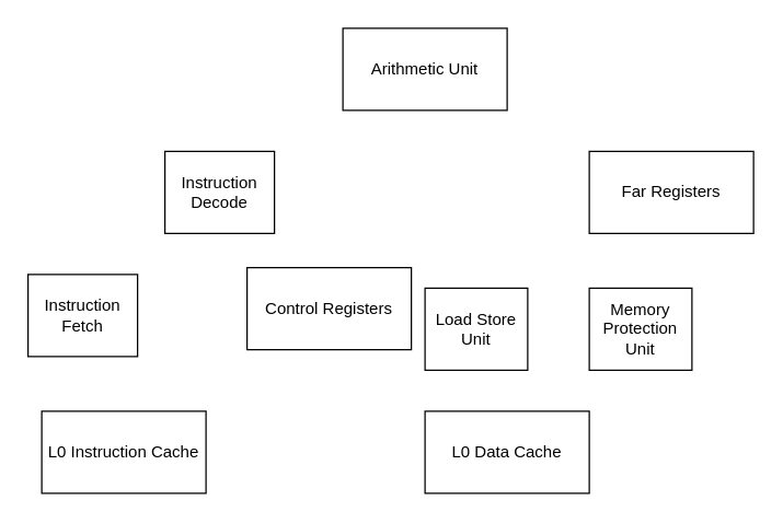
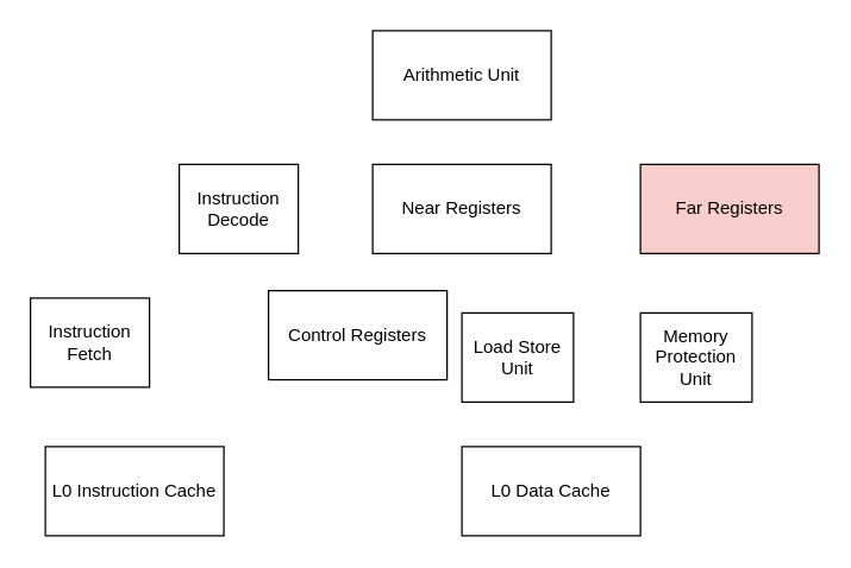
  <mxCell id="0" />
  <mxCell id="1" parent="0" />
  <mxCell id="2" value="L0 Instruction Cache" style="rounded=0;whiteSpace=wrap;html=1;" vertex="1" parent="1"><mxGeometry x="30" y="300" width="120" height="60" as="geometry" /></mxCell>
  <mxCell id="3" value="L0 Data Cache" style="rounded=0;whiteSpace=wrap;html=1;" vertex="1" parent="1"><mxGeometry x="310" y="300" width="120" height="60" as="geometry" /></mxCell>
  <mxCell id="4" value="Instruction Fetch" style="rounded=0;whiteSpace=wrap;html=1;" vertex="1" parent="1"><mxGeometry x="20" y="200" width="80" height="60" as="geometry" /></mxCell>
  <mxCell id="5" value="Instruction Decode" style="rounded=0;whiteSpace=wrap;html=1;" vertex="1" parent="1"><mxGeometry x="120" y="110" width="80" height="60" as="geometry" /></mxCell>
  <mxCell id="6" value="Arithmetic Unit" style="rounded=0;whiteSpace=wrap;html=1;" vertex="1" parent="1"><mxGeometry x="250" y="20" width="120" height="60" as="geometry" /></mxCell>
- <mxCell id="8" value="Far Registers" style="rounded=0;whiteSpace=wrap;html=1;" vertex="1" parent="1"><mxGeometry x="430" y="110" width="120" height="60" as="geometry" /></mxCell>
+ <mxCell id="7" value="Near Registers" style="rounded=0;whiteSpace=wrap;html=1;" vertex="1" parent="1"><mxGeometry x="250" y="110" width="120" height="60" as="geometry" /></mxCell>
+ <mxCell id="8" value="Far Registers" style="rounded=0;whiteSpace=wrap;html=1;fillColor=#f8cecc;" vertex="1" parent="1"><mxGeometry x="430" y="110" width="120" height="60" as="geometry" /></mxCell>
  <mxCell id="9" value="Load Store Unit" style="rounded=0;whiteSpace=wrap;html=1;" vertex="1" parent="1"><mxGeometry x="310" y="210" width="75" height="60" as="geometry" /></mxCell>
  <mxCell id="10" value="Memory Protection Unit" style="rounded=0;whiteSpace=wrap;html=1;" vertex="1" parent="1"><mxGeometry x="430" y="210" width="75" height="60" as="geometry" /></mxCell>
  <mxCell id="11" value="Control Registers" style="rounded=0;whiteSpace=wrap;html=1;" vertex="1" parent="1"><mxGeometry x="180" y="195" width="120" height="60" as="geometry" /></mxCell>
